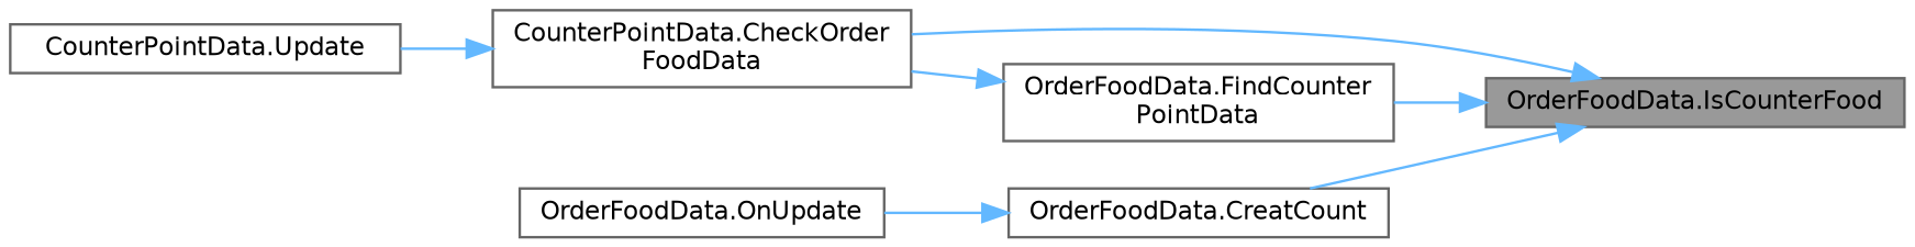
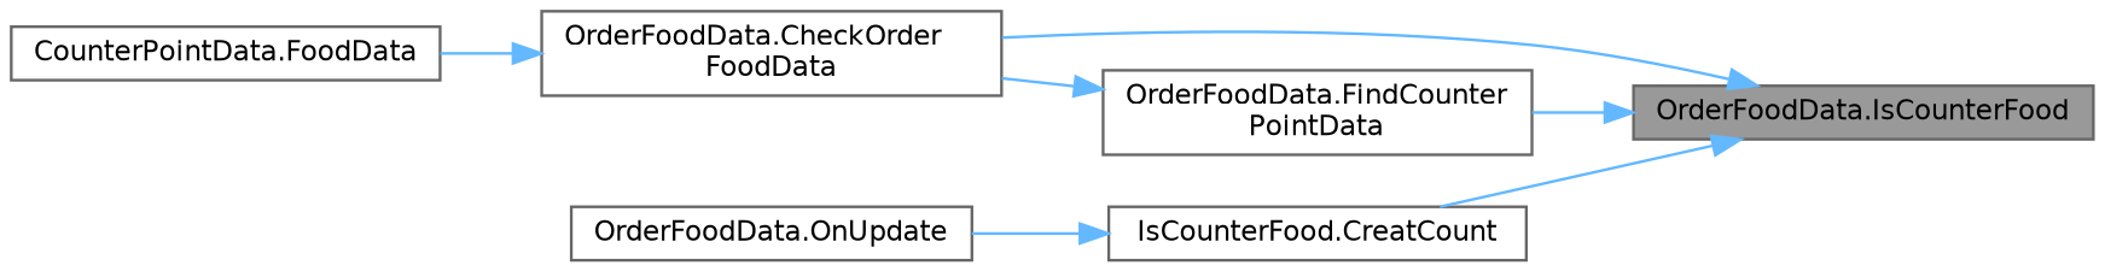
  digraph {
    rankdir=RL
    node [color=grey40 fillcolor=white fontname=Helvetica fontsize=10 shape=box style=filled]
    edge [color=steelblue1 dir=back fontname=Helvetica fontsize=10 labelfontname=Helvetica labelfontsize=10 style=solid]
    n1 [color=gray40 fillcolor=grey60 fontcolor=black height=0.2 label="OrderFoodData.IsCounterFood" width=0.4]
-   n2 [height=0.2 label="CounterPointData.CheckOrder\lFoodData" width=0.4]
-   n3 [height=0.2 label="OrderFoodData.CreatCount" width=0.4]
+   n2 [height=0.2 label="OrderFoodData.CheckOrder\lFoodData" width=0.4]
+   n3 [height=0.2 label="IsCounterFood.CreatCount" width=0.4]
    n4 [height=0.2 label="OrderFoodData.FindCounter\lPointData" width=0.4]
-   n5 [height=0.2 label="CounterPointData.Update" width=0.4]
+   n5 [height=0.2 label="CounterPointData.FoodData" width=0.4]
    n6 [height=0.2 label="OrderFoodData.OnUpdate" width=0.4]
    n1 -> n2
    n1 -> n3
    n1 -> n4
    n2 -> n5
    n3 -> n6
    n4 -> n2
  }
